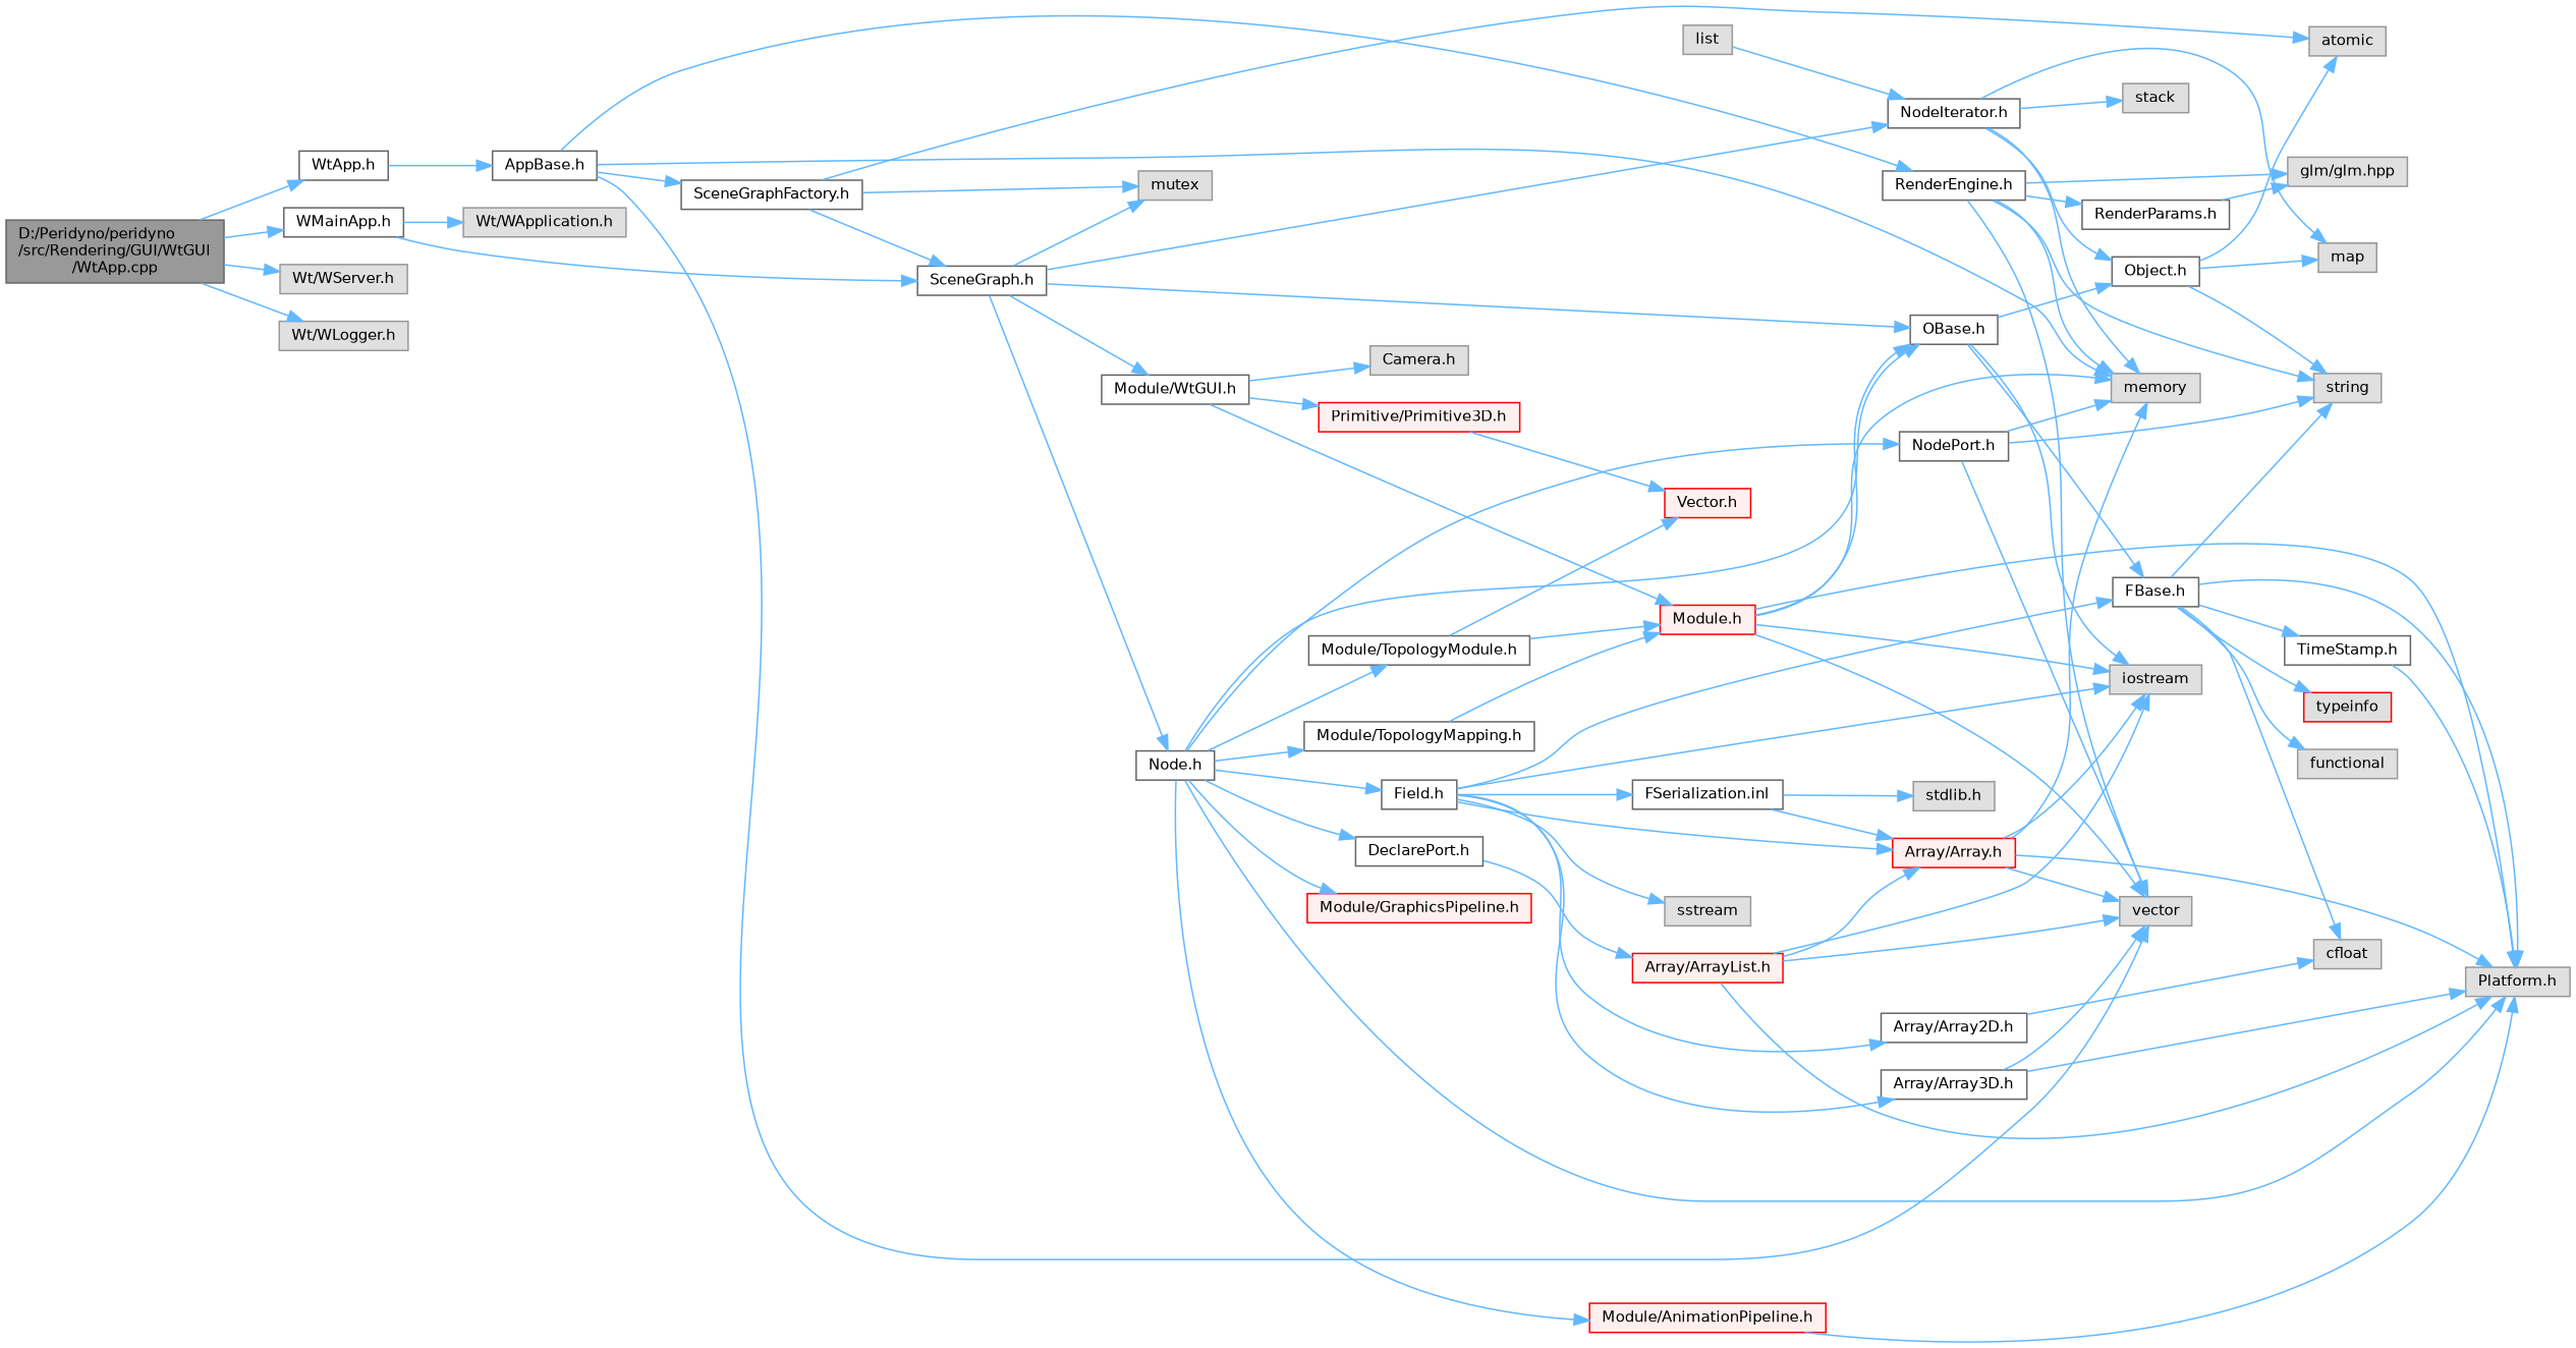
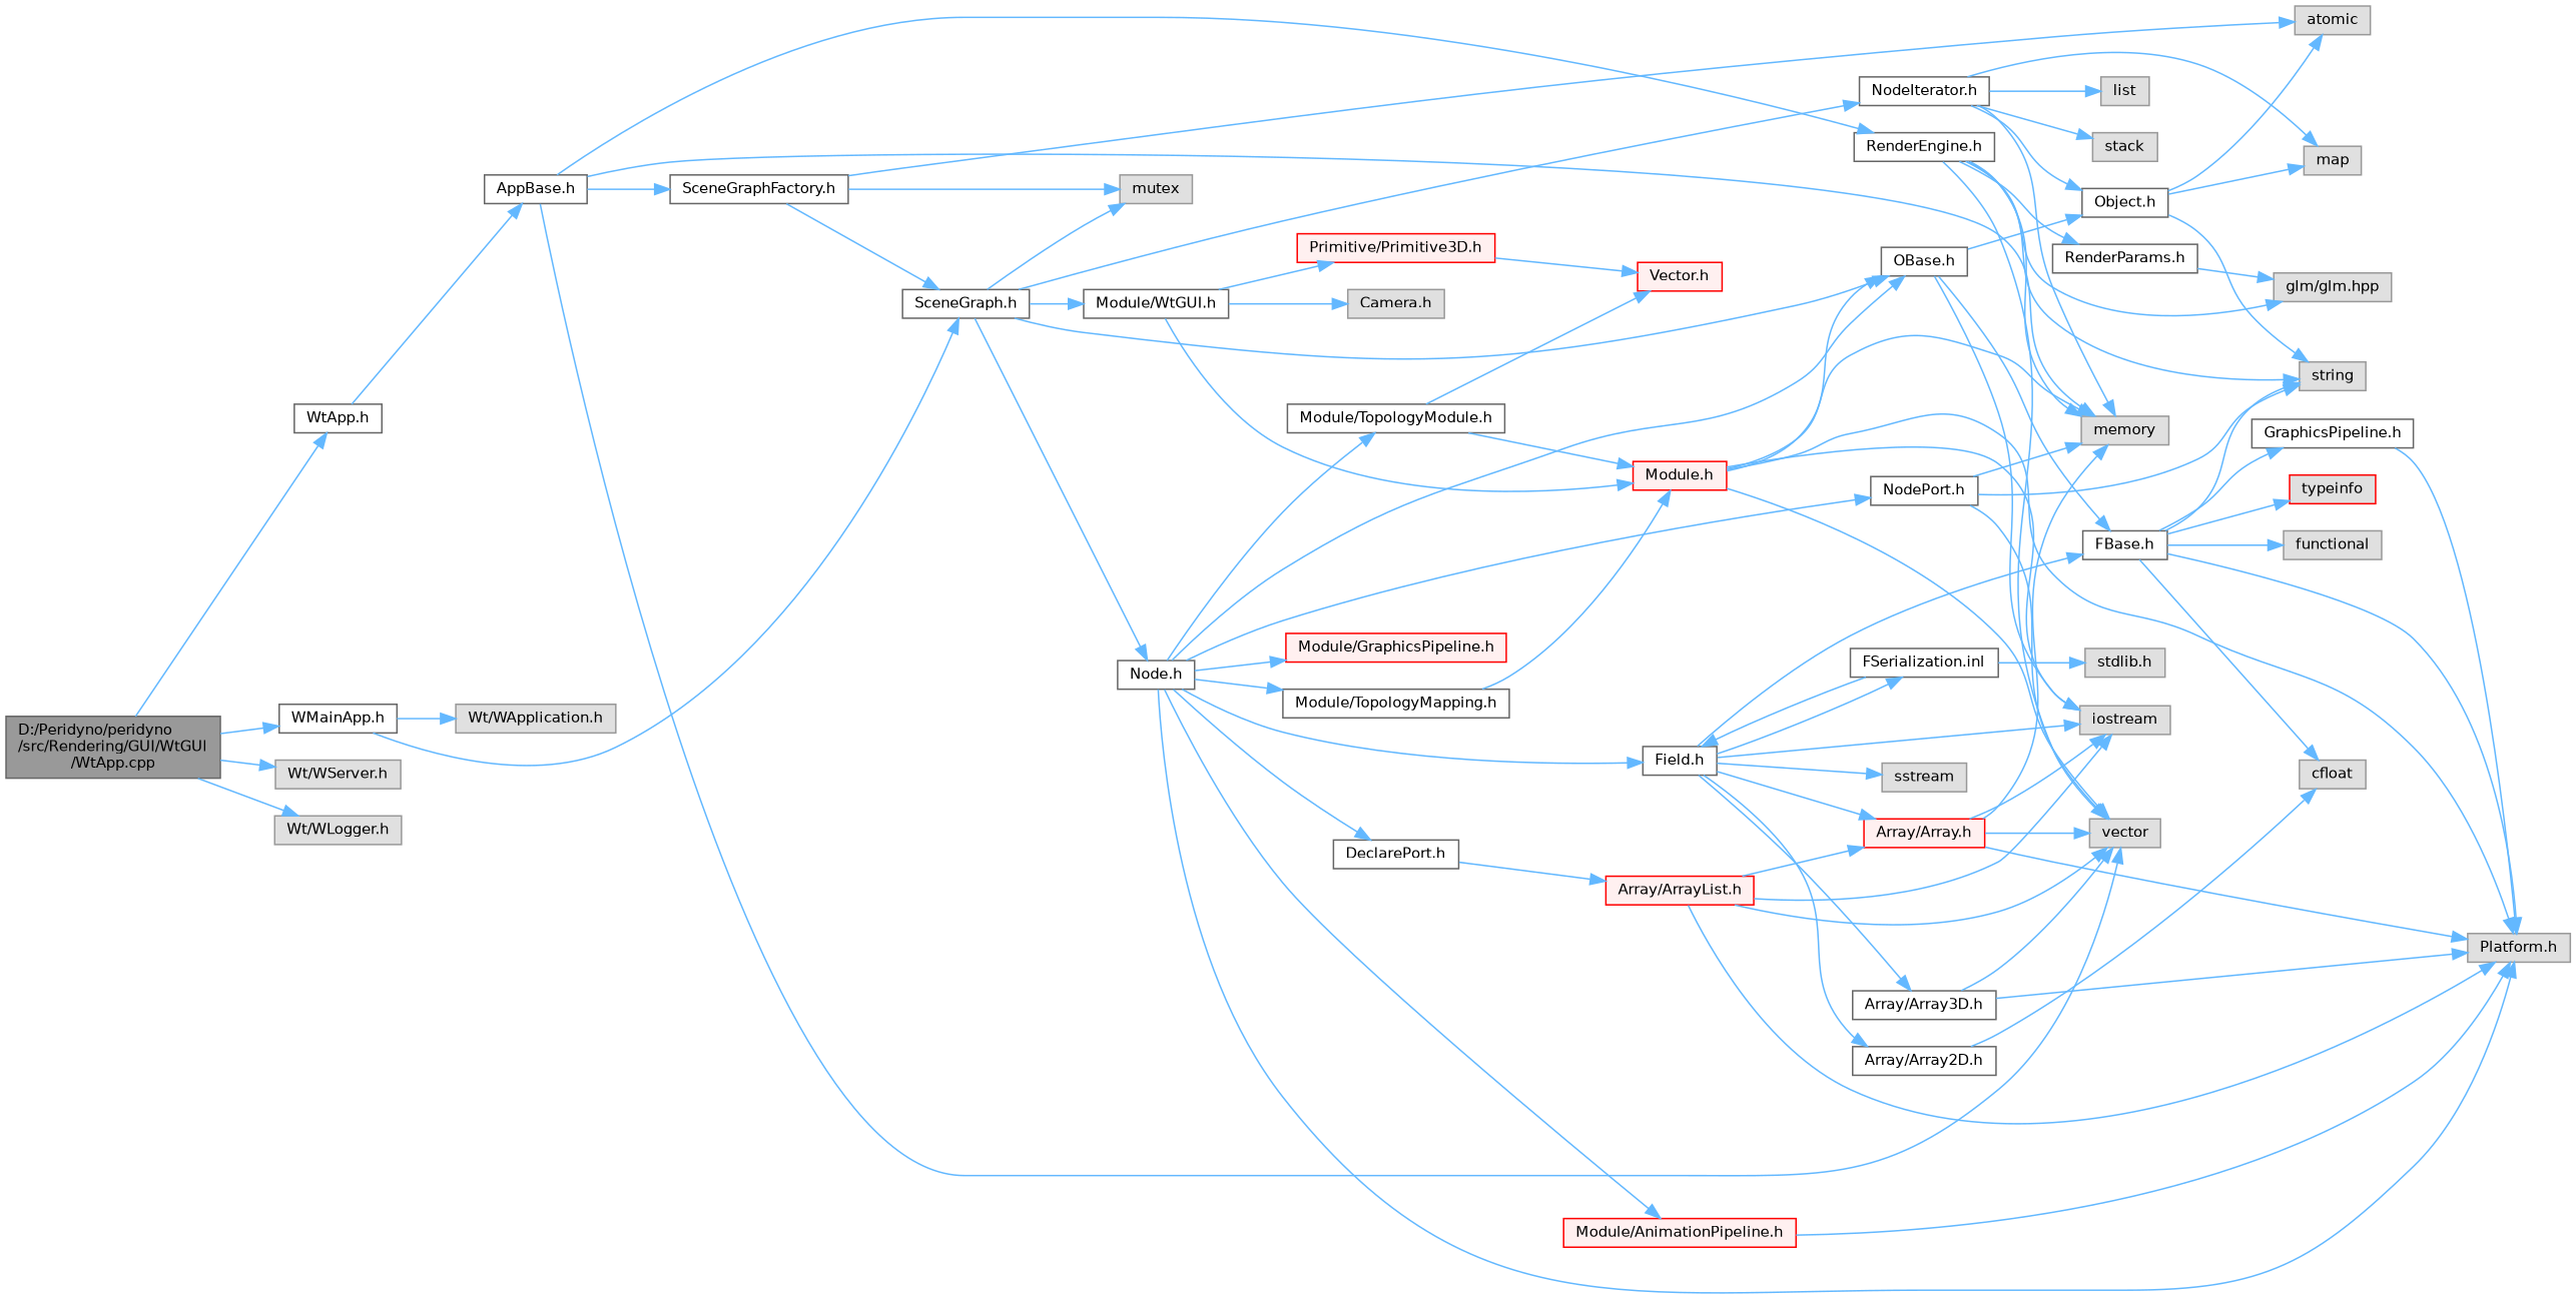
  digraph {
    rankdir=LR
    node [color=grey40 fillcolor=white fontname=Helvetica fontsize=10 shape=box style=filled]
    edge [color=steelblue1 fontname=Helvetica fontsize=10 labelfontname=Helvetica labelfontsize=10 style=solid]
    n1 [color=gray40 fillcolor=grey60 fontcolor=black height=0.2 label="D:/Peridyno/peridyno\l/src/Rendering/GUI/WtGUI\l/WtApp.cpp" width=0.4]
    n2 [height=0.2 label="WtApp.h" width=0.4]
    n3 [height=0.2 label="WMainApp.h" width=0.4]
    n4 [color=grey60 fillcolor="#E0E0E0" height=0.2 label="Wt/WServer.h" width=0.4]
    n5 [color=grey60 fillcolor="#E0E0E0" height=0.2 label="Wt/WLogger.h" width=0.4]
    n6 [height=0.2 label="AppBase.h" width=0.4]
    n7 [height=0.2 label="SceneGraph.h" width=0.4]
    n8 [color=grey60 fillcolor="#E0E0E0" height=0.2 label="Wt/WApplication.h" width=0.4]
    n9 [color=grey60 fillcolor="#E0E0E0" height=0.2 label=vector width=0.4]
    n10 [color=grey60 fillcolor="#E0E0E0" height=0.2 label=memory width=0.4]
    n11 [height=0.2 label="SceneGraphFactory.h" width=0.4]
    n12 [height=0.2 label="RenderEngine.h" width=0.4]
    n13 [color=grey60 fillcolor="#E0E0E0" height=0.2 label=atomic width=0.4]
    n14 [color=grey60 fillcolor="#E0E0E0" height=0.2 label=mutex width=0.4]
    n15 [color=grey60 fillcolor="#E0E0E0" height=0.2 label=string width=0.4]
    n16 [color=grey60 fillcolor="#E0E0E0" height=0.2 label="glm/glm.hpp" width=0.4]
    n17 [height=0.2 label="RenderParams.h" width=0.4]
    n18 [height=0.2 label="OBase.h" width=0.4]
    n19 [height=0.2 label="Node.h" width=0.4]
    n20 [height=0.2 label="NodeIterator.h" width=0.4]
    n21 [height=0.2 label="Module/WtGUI.h" width=0.4]
    n22 [color=grey60 fillcolor="#E0E0E0" height=0.2 label=iostream width=0.4]
    n23 [height=0.2 label="FBase.h" width=0.4]
    n24 [height=0.2 label="Object.h" width=0.4]
    n25 [color=grey60 fillcolor="#E0E0E0" height=0.2 label="Platform.h" width=0.4]
    n26 [height=0.2 label="Field.h" width=0.4]
    n27 [height=0.2 label="DeclarePort.h" width=0.4]
    n28 [height=0.2 label="NodePort.h" width=0.4]
    n29 [height=0.2 label="Module/TopologyModule.h" width=0.4]
    n30 [height=0.2 label="Module/TopologyMapping.h" width=0.4]
    n31 [color=red fillcolor="#FFF0F0" height=0.2 label="Module/AnimationPipeline.h" width=0.4]
    n32 [color=red fillcolor="#FFF0F0" height=0.2 label="Module/GraphicsPipeline.h" width=0.4]
    n33 [color=grey60 fillcolor="#E0E0E0" height=0.2 label=map width=0.4]
    n34 [color=grey60 fillcolor="#E0E0E0" height=0.2 label=stack width=0.4]
    n35 [color=grey60 fillcolor="#E0E0E0" height=0.2 label=list width=0.4]
    n36 [color=red fillcolor="#FFF0F0" height=0.2 label="Module.h" width=0.4]
    n37 [color=grey60 fillcolor="#E0E0E0" height=0.2 label="Camera.h" width=0.4]
    n38 [color=red fillcolor="#FFF0F0" height=0.2 label="Primitive/Primitive3D.h" width=0.4]
-   n39 [height=0.2 label="TimeStamp.h" width=0.4]
+   n39 [height=0.2 label="GraphicsPipeline.h" width=0.4]
    n40 [color=red fillcolor="#E0E0E0" height=0.2 label=typeinfo width=0.4]
    n41 [color=grey60 fillcolor="#E0E0E0" height=0.2 label=functional width=0.4]
    n42 [color=grey60 fillcolor="#E0E0E0" height=0.2 label=cfloat width=0.4]
    n43 [color=grey60 fillcolor="#E0E0E0" height=0.2 label=sstream width=0.4]
    n44 [color=red fillcolor="#FFF0F0" height=0.2 label="Array/Array.h" width=0.4]
    n45 [height=0.2 label="Array/Array2D.h" width=0.4]
    n46 [height=0.2 label="Array/Array3D.h" width=0.4]
    n47 [height=0.2 label="FSerialization.inl" width=0.4]
    n48 [color=red fillcolor="#FFF0F0" height=0.2 label="Array/ArrayList.h" width=0.4]
    n49 [color=red fillcolor="#FFF0F0" height=0.2 label="Vector.h" width=0.4]
    n50 [color=grey60 fillcolor="#E0E0E0" height=0.2 label="stdlib.h" width=0.4]
    n1 -> n2
    n1 -> n3
    n1 -> n4
    n1 -> n5
    n2 -> n6
    n3 -> n7
    n3 -> n8
    n6 -> n9
    n6 -> n10
    n6 -> n11
    n6 -> n12
    n7 -> n14
    n7 -> n18
    n7 -> n19
    n7 -> n20
    n7 -> n21
    n11 -> n7
    n11 -> n13
    n11 -> n14
    n12 -> n9
    n12 -> n10
    n12 -> n15
    n12 -> n16
    n12 -> n17
    n17 -> n16
    n18 -> n22
    n18 -> n23
    n18 -> n24
    n19 -> n18
    n19 -> n25
    n19 -> n26
    n19 -> n27
    n19 -> n28
    n19 -> n29
    n19 -> n30
    n19 -> n31
    n19 -> n32
    n20 -> n10
    n20 -> n24
    n20 -> n33
    n20 -> n34
-   n35 -> n20
+   n20 -> n35
    n21 -> n36
    n21 -> n37
    n21 -> n38
    n23 -> n15
    n23 -> n25
    n23 -> n39
    n23 -> n40
    n23 -> n41
    n23 -> n42
    n24 -> n13
    n24 -> n15
    n24 -> n33
    n26 -> n22
    n26 -> n23
    n26 -> n43
    n26 -> n44
    n26 -> n45
    n26 -> n46
    n26 -> n47
    n27 -> n48
    n28 -> n9
    n28 -> n10
    n28 -> n15
    n29 -> n36
    n29 -> n49
    n30 -> n36
    n31 -> n25
    n36 -> n9
    n36 -> n10
    n36 -> n18
    n36 -> n22
    n36 -> n25
    n38 -> n49
    n39 -> n25
    n44 -> n9
    n44 -> n10
    n44 -> n22
    n44 -> n25
    n45 -> n42
    n46 -> n9
    n46 -> n25
-   n47 -> n44
+   n47 -> n26
    n47 -> n50
    n48 -> n9
    n48 -> n22
    n48 -> n25
    n48 -> n44
  }
